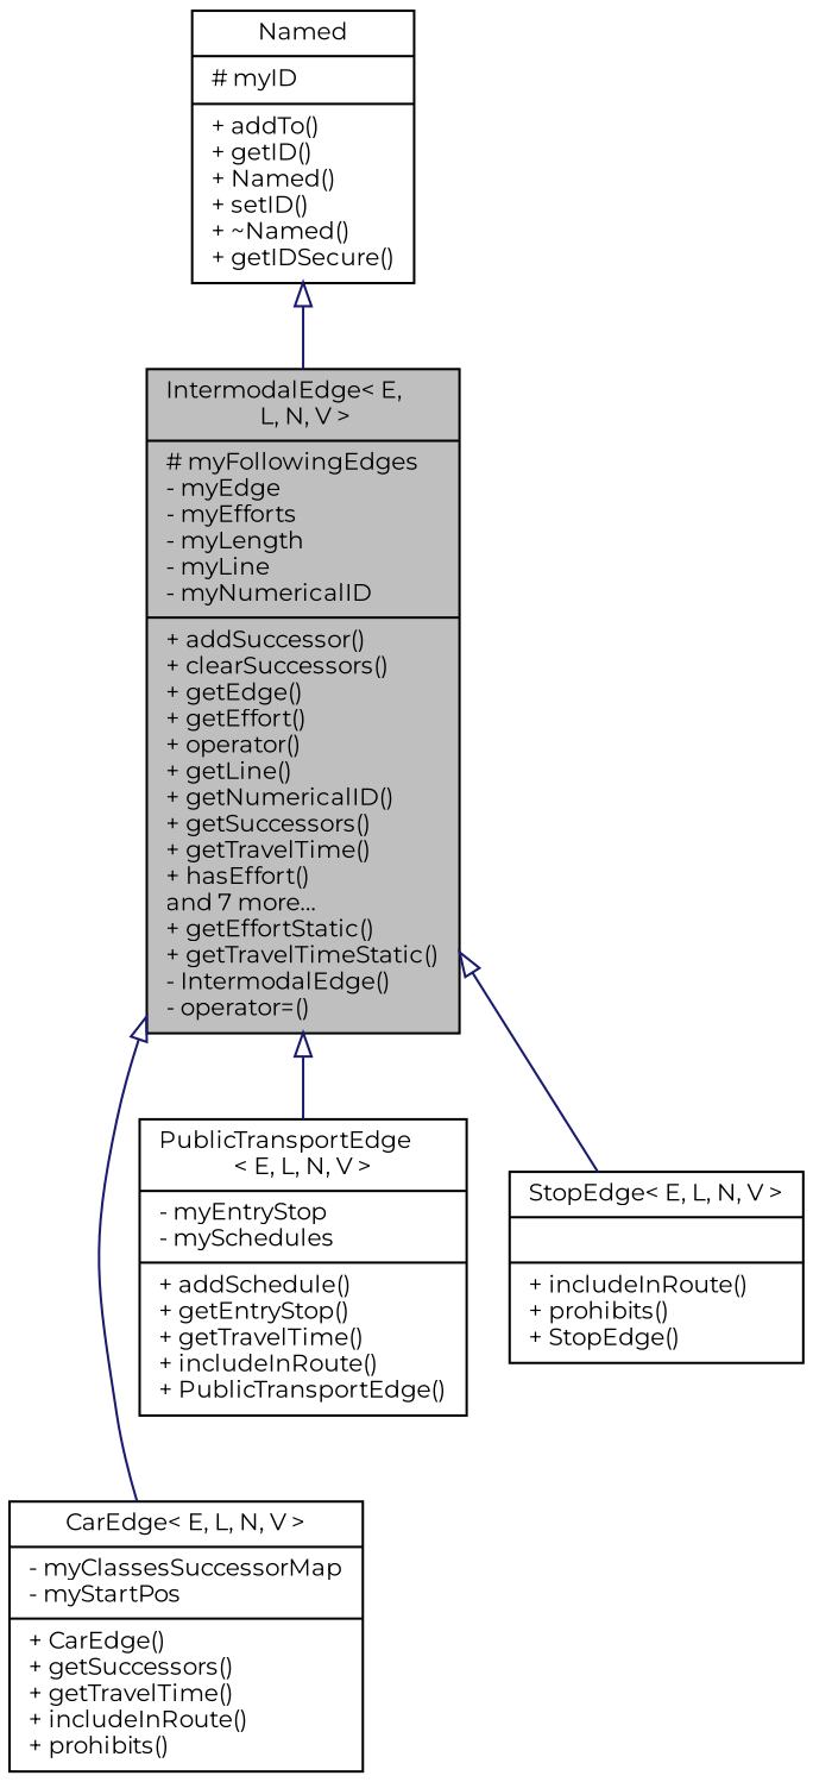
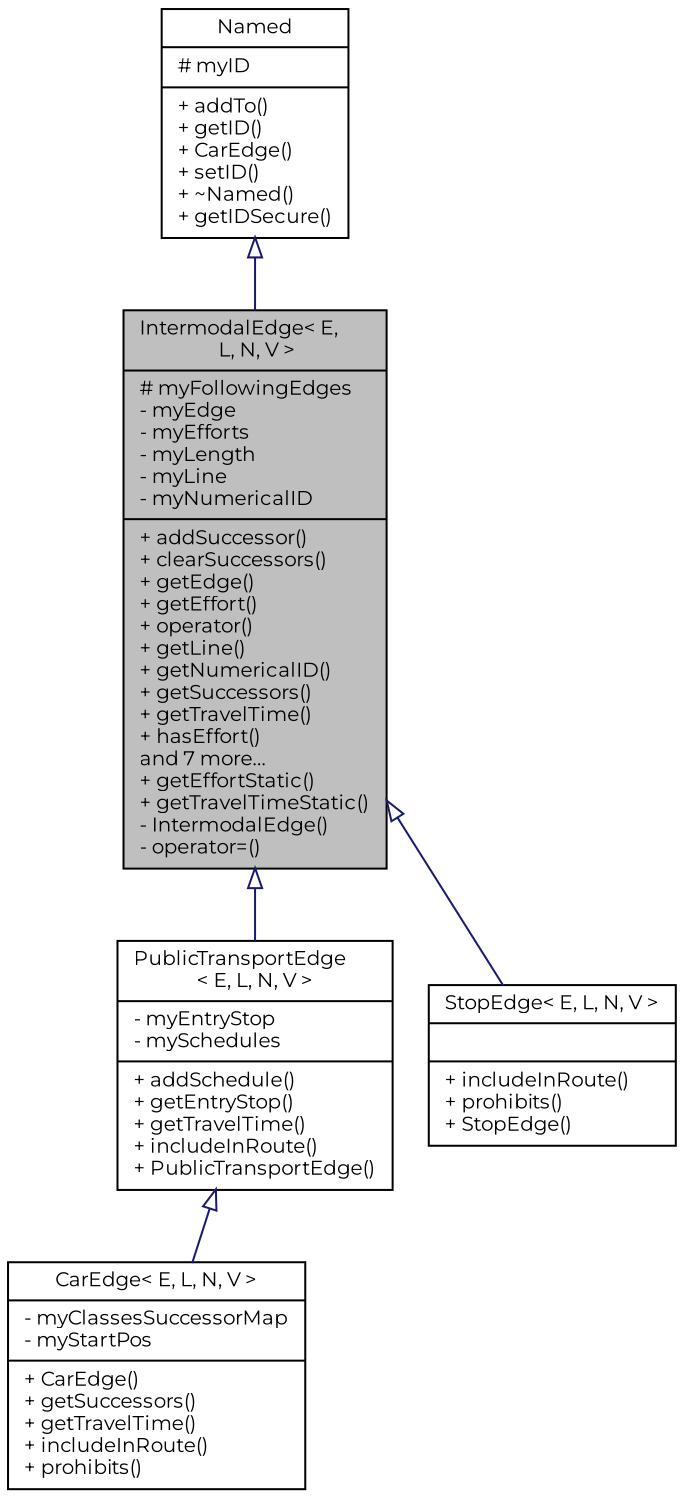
  digraph {
    fontname=Montserrat
    node [color=black fillcolor=white fontname=Montserrat fontsize=10 shape=record style=filled]
    edge [arrowtail=onormal color=midnightblue dir=back fontname=Montserrat fontsize=10 labelfontname=Helvetica labelfontsize=10 style=solid]
    n1 [fillcolor=grey75 fontcolor=black height=0.2 label="{IntermodalEdge\< E,\l L, N, V \>\n|# myFollowingEdges\l- myEdge\l- myEfforts\l- myLength\l- myLine\l- myNumericalID\l|+ addSuccessor()\l+ clearSuccessors()\l+ getEdge()\l+ getEffort()\l+ operator()\l+ getLine()\l+ getNumericalID()\l+ getSuccessors()\l+ getTravelTime()\l+ hasEffort()\land 7 more...\l+ getEffortStatic()\l+ getTravelTimeStatic()\l- IntermodalEdge()\l- operator=()\l}" width=0.4]
    n2 [height=0.2 label="{CarEdge\< E, L, N, V \>\n|- myClassesSuccessorMap\l- myStartPos\l|+ CarEdge()\l+ getSuccessors()\l+ getTravelTime()\l+ includeInRoute()\l+ prohibits()\l}" width=0.4]
    n3 [height=0.2 label="{PublicTransportEdge\l\< E, L, N, V \>\n|- myEntryStop\l- mySchedules\l|+ addSchedule()\l+ getEntryStop()\l+ getTravelTime()\l+ includeInRoute()\l+ PublicTransportEdge()\l}" width=0.4]
    n4 [height=0.2 label="{StopEdge\< E, L, N, V \>\n||+ includeInRoute()\l+ prohibits()\l+ StopEdge()\l}" width=0.4]
-   n5 [height=0.2 label="{Named\n|# myID\l|+ addTo()\l+ getID()\l+ Named()\l+ setID()\l+ ~Named()\l+ getIDSecure()\l}" width=0.4]
-   n1 -> n2
+   n5 [height=0.2 label="{Named\n|# myID\l|+ addTo()\l+ getID()\l+ CarEdge()\l+ setID()\l+ ~Named()\l+ getIDSecure()\l}" width=0.4]
+   n3 -> n2
    n1 -> n3
    n1 -> n4
    n5 -> n1
  }
